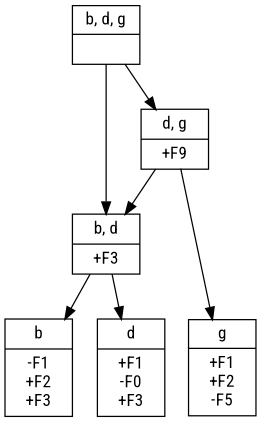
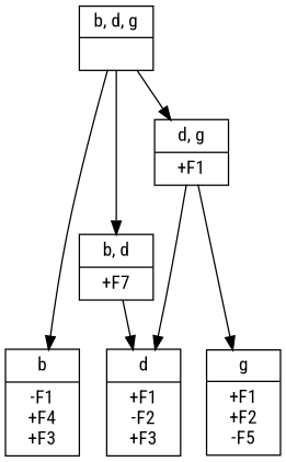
  digraph {
    fontname="Roboto Condensed"
    node [fontname="Roboto Condensed" shape=record]
    edge [fontname="Roboto Condensed"]
-   n1 [label="{<segs> b |<feats> -F1\n+F2\n+F3 }"]
-   n2 [label="{<segs> d |<feats> +F1\n-F0\n+F3 }"]
+   n1 [label="{<segs> b |<feats> -F1\n+F4\n+F3 }"]
+   n2 [label="{<segs> d |<feats> +F1\n-F2\n+F3 }"]
    n3 [label="{<segs> g |<feats> +F1\n+F2\n-F5 }"]
    n4 [label="{<segs> b, d, g |<feats>  }"]
-   n5 [label="{<segs> d, g |<feats> +F9 }"]
-   n6 [label="{<segs> b, d |<feats> +F3 }"]
+   n5 [label="{<segs> d, g |<feats> +F1 }"]
+   n6 [label="{<segs> b, d |<feats> +F7 }"]
    subgraph sub_1 {
      rank=same
      n1
      n2
      n3
    }
    n4 -> n5
    n4 -> n6
-   n5 -> n6
+   n5 -> n2
    n5 -> n3
-   n6 -> n1
+   n4 -> n1
    n6 -> n2
  }
